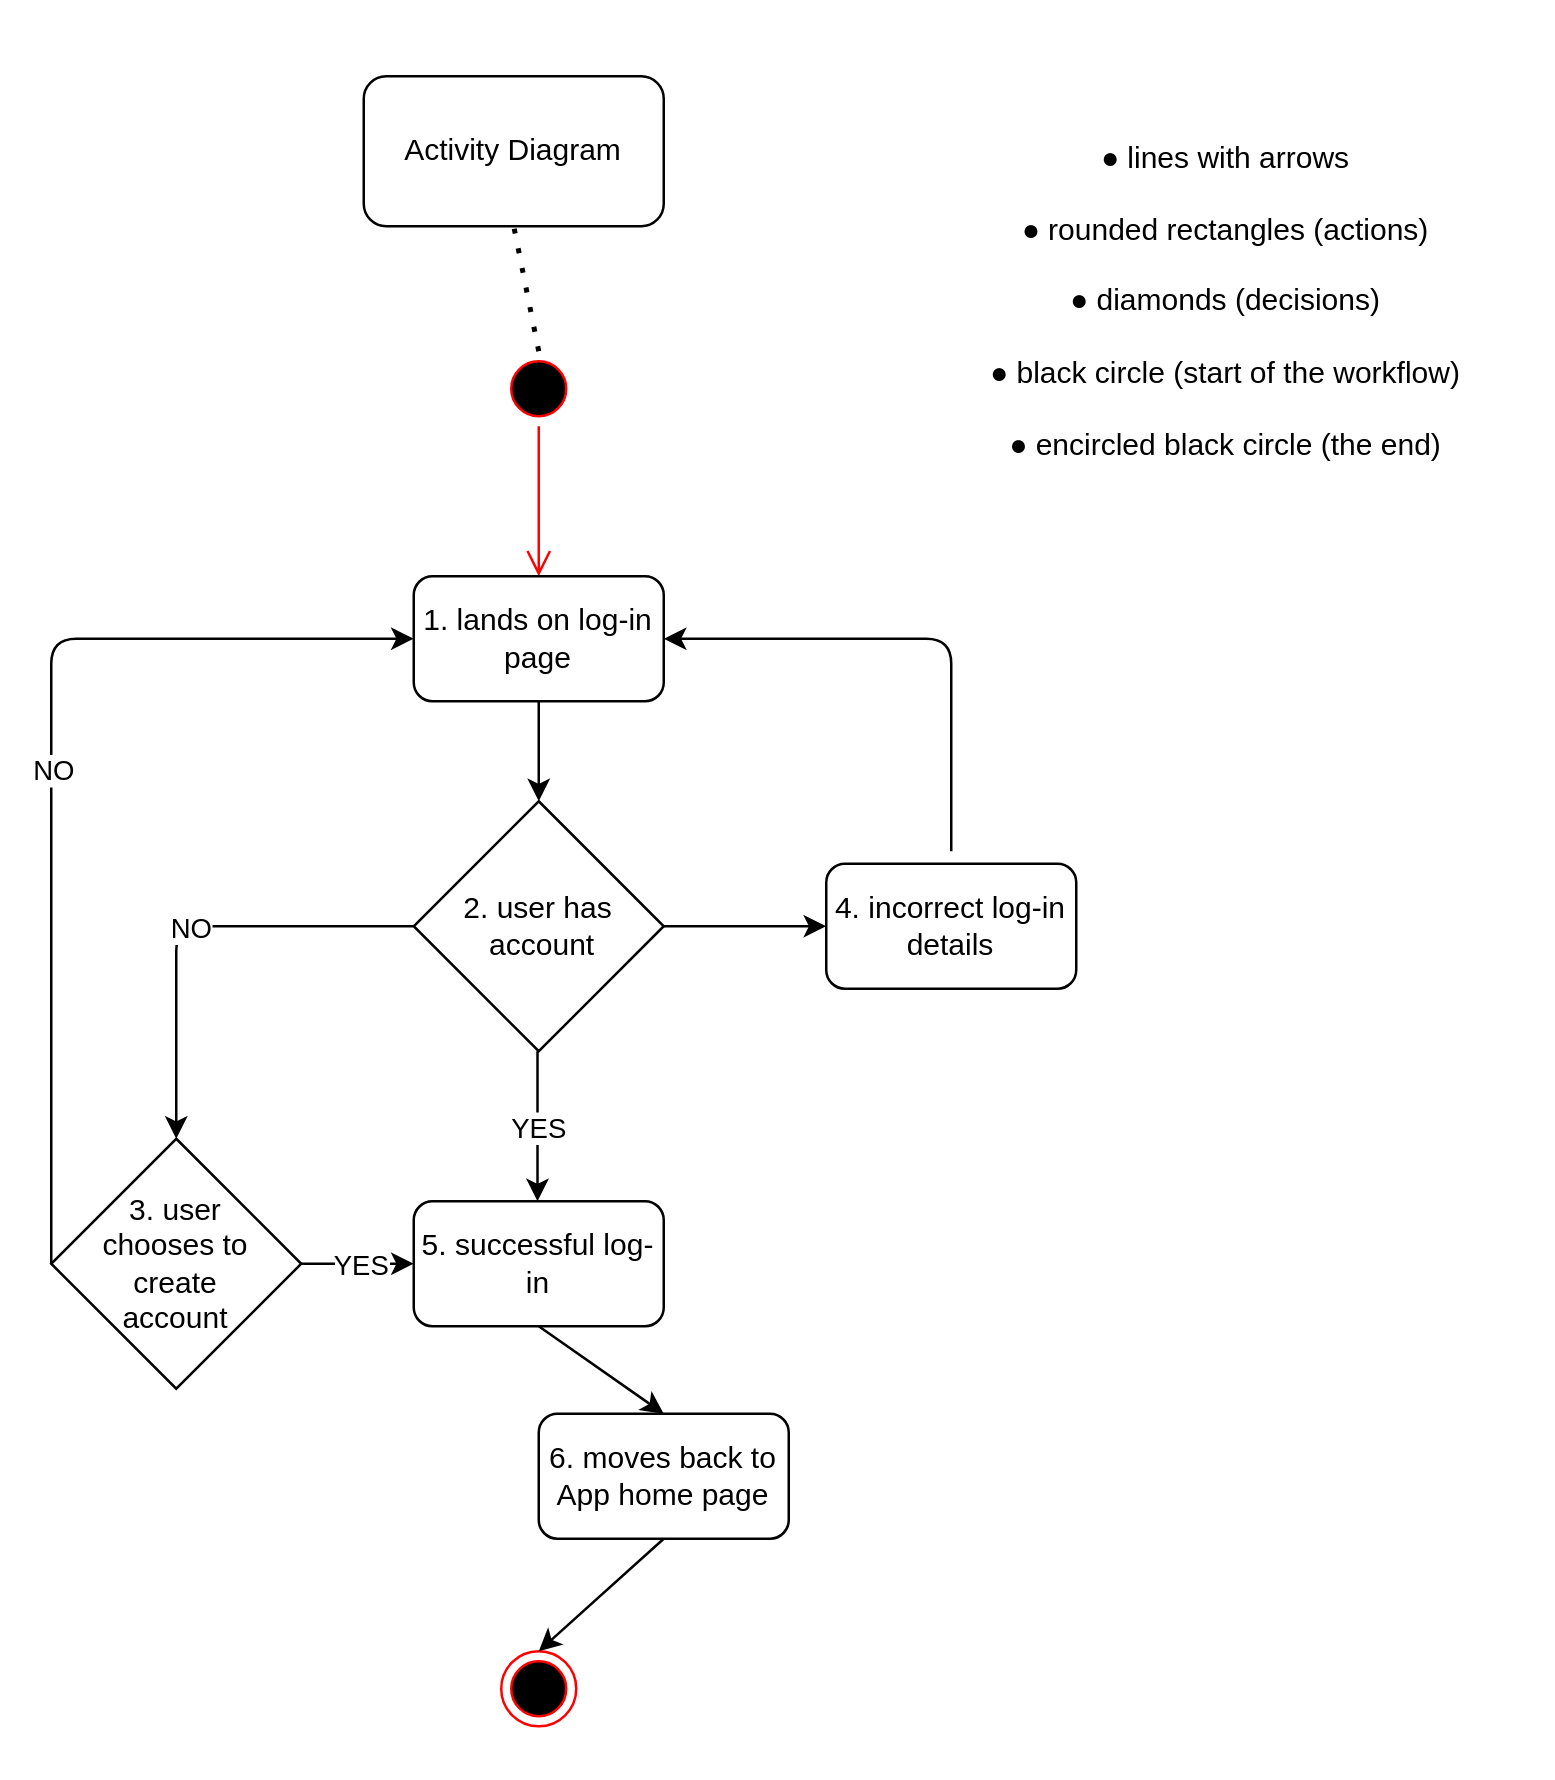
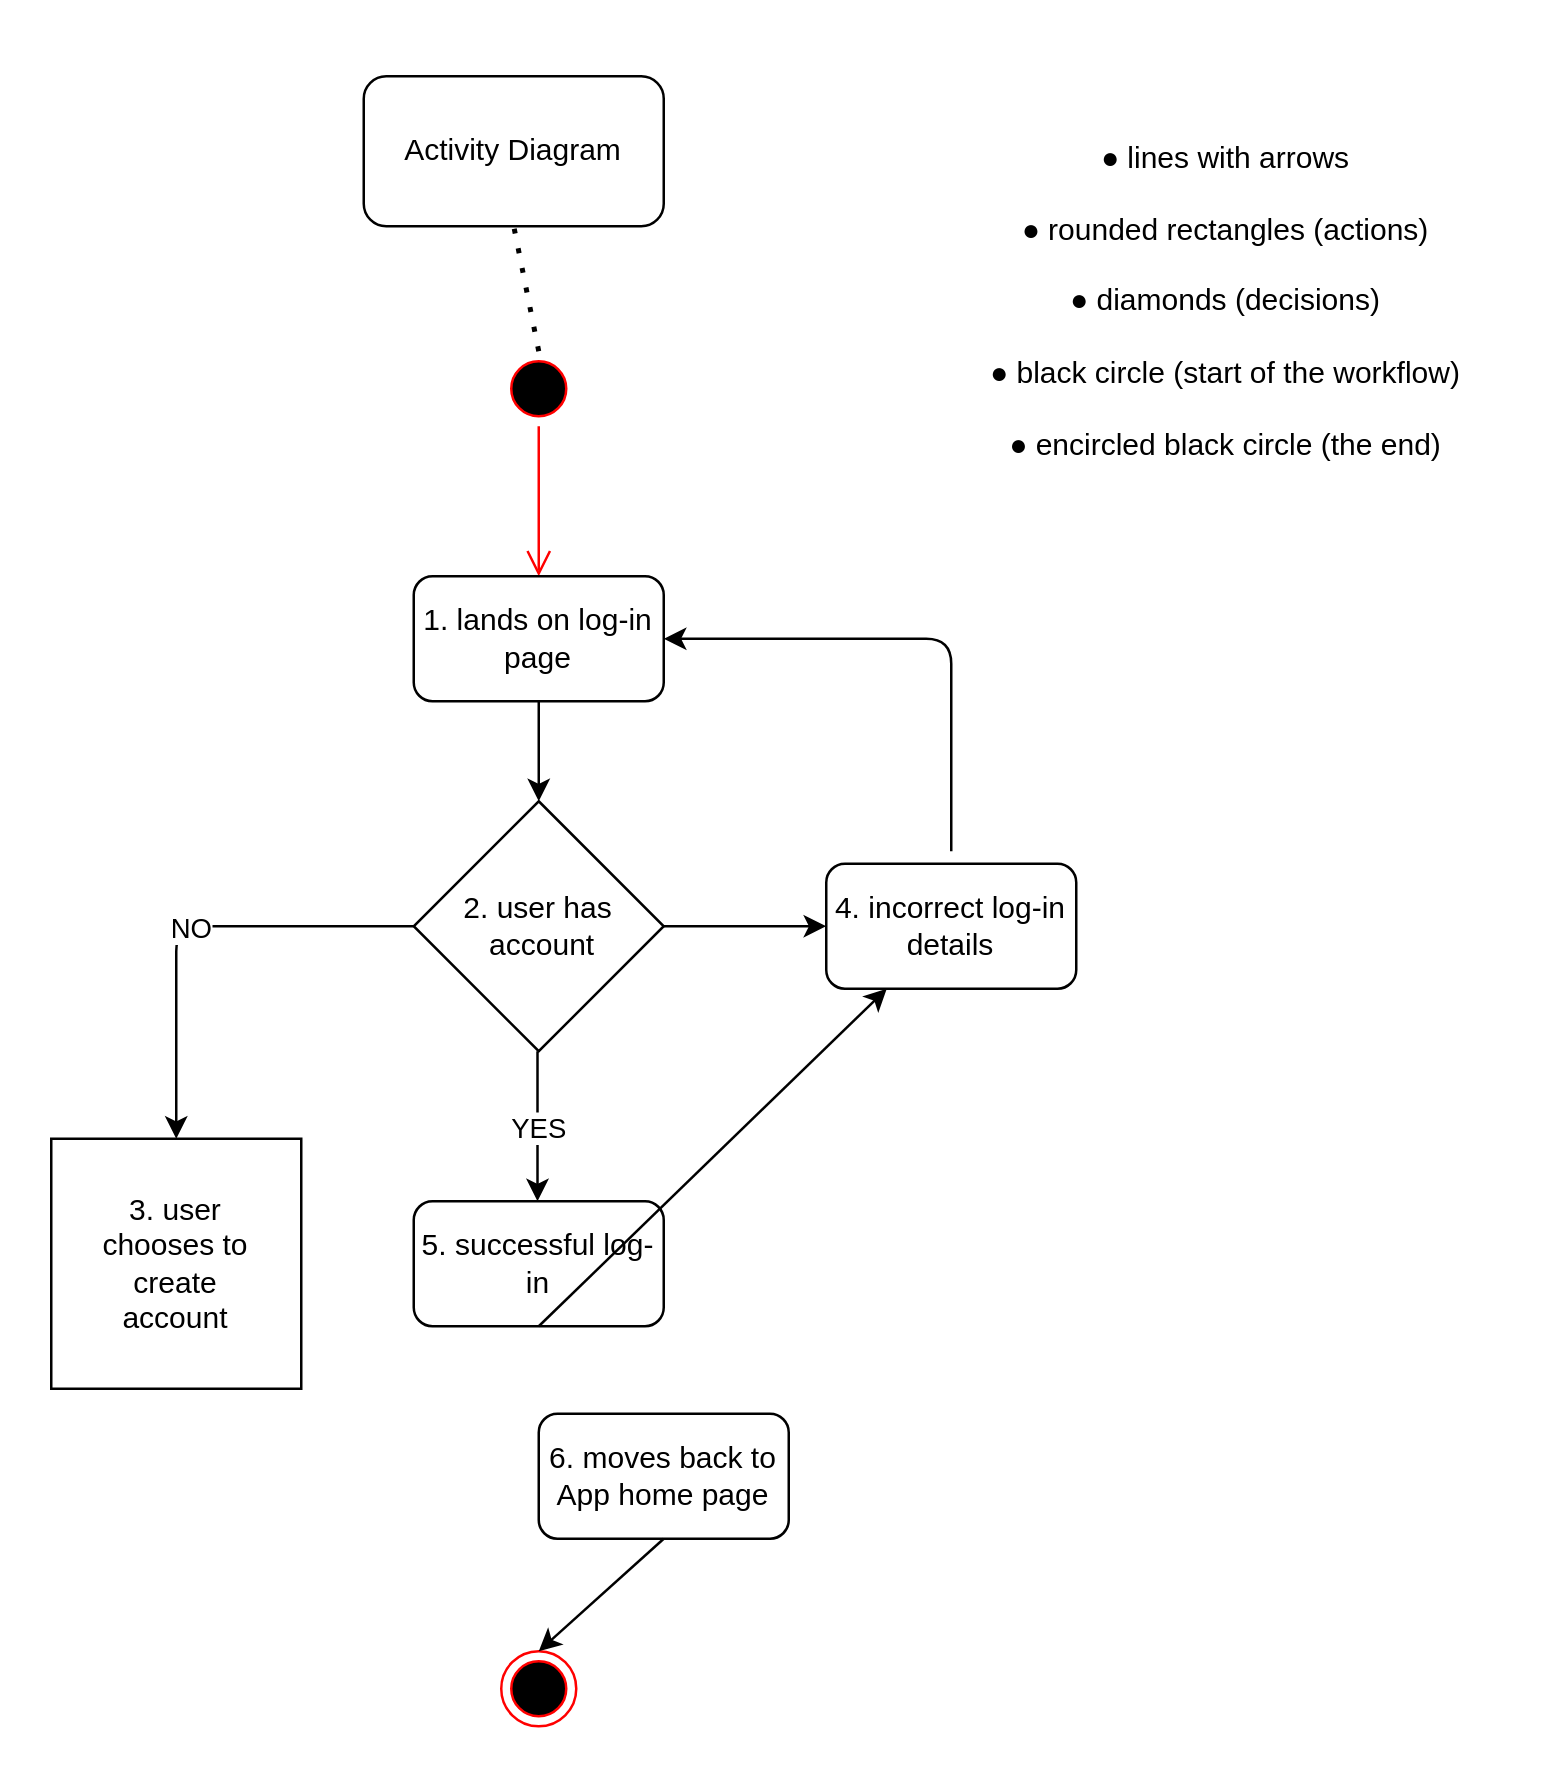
  <mxCell id="0" />
  <mxCell id="1" parent="0" />
  <mxCell id="2" value="" style="ellipse;html=1;shape=startState;fillColor=#000000;strokeColor=#ff0000;" parent="1" vertex="1"><mxGeometry x="200" y="140" width="30" height="30" as="geometry" /></mxCell>
  <mxCell id="3" value="" style="edgeStyle=orthogonalEdgeStyle;html=1;verticalAlign=bottom;endArrow=open;endSize=8;strokeColor=#ff0000;" parent="1" edge="1"><mxGeometry relative="1" as="geometry"><mxPoint x="215" y="230" as="targetPoint" /><mxPoint x="215" y="170" as="sourcePoint" /></mxGeometry></mxCell>
  <mxCell id="4" value="" style="ellipse;html=1;shape=endState;fillColor=#000000;strokeColor=#ff0000;" parent="1" vertex="1"><mxGeometry x="200" y="660" width="30" height="30" as="geometry" /></mxCell>
  <mxCell id="5" value="" style="endArrow=classic;html=1;exitX=0.5;exitY=1;exitDx=0;exitDy=0;" parent="1" edge="1"><mxGeometry relative="1" as="geometry"><mxPoint x="214.5" y="420" as="sourcePoint" /><mxPoint x="214.5" y="480" as="targetPoint" /></mxGeometry></mxCell>
  <mxCell id="6" value="YES" style="edgeLabel;resizable=0;html=1;align=center;verticalAlign=middle;" parent="5" connectable="0" vertex="1"><mxGeometry relative="1" as="geometry" /></mxCell>
  <mxCell id="7" value="5. successful log-in" style="rounded=1;whiteSpace=wrap;html=1;" parent="1" vertex="1"><mxGeometry x="165" y="480" width="100" height="50" as="geometry" /></mxCell>
  <mxCell id="8" value="6. moves back to App home page" style="rounded=1;whiteSpace=wrap;html=1;" parent="1" vertex="1"><mxGeometry x="215" y="565" width="100" height="50" as="geometry" /></mxCell>
  <mxCell id="9" value="● lines with arrows&lt;br/&gt;&lt;br&gt;● rounded rectangles (actions)&lt;br/&gt;&lt;br&gt;● diamonds (decisions)&lt;br/&gt;&lt;br&gt;● black circle (start of the workflow)&lt;br/&gt;&lt;br&gt;● encircled black circle (the end)" style="text;html=1;strokeColor=none;fillColor=none;align=center;verticalAlign=middle;whiteSpace=wrap;rounded=0;" parent="1" vertex="1"><mxGeometry x="380" y="20" width="220" height="200" as="geometry" /></mxCell>
- <mxCell id="10" value="3. user &lt;br&gt;chooses to&lt;br&gt;create &lt;br&gt;account" style="rhombus;whiteSpace=wrap;html=1;" parent="1" vertex="1"><mxGeometry x="20" y="455" width="100" height="100" as="geometry" /></mxCell>
+ <mxCell id="10" value="3. user &lt;br&gt;chooses to&lt;br&gt;create &lt;br&gt;account" style="whiteSpace=wrap;html=1;rounded=0;" parent="1" vertex="1"><mxGeometry x="20" y="455" width="100" height="100" as="geometry" /></mxCell>
  <mxCell id="11" value="4. incorrect log-in details" style="rounded=1;whiteSpace=wrap;html=1;" parent="1" vertex="1"><mxGeometry x="330" y="345" width="100" height="50" as="geometry" /></mxCell>
  <mxCell id="12" value="2. user has&lt;br&gt;&amp;nbsp;account" style="rhombus;whiteSpace=wrap;html=1;" parent="1" vertex="1"><mxGeometry x="165" y="320" width="100" height="100" as="geometry" /></mxCell>
  <mxCell id="13" value="1. lands on log-in page" style="rounded=1;whiteSpace=wrap;html=1;" parent="1" vertex="1"><mxGeometry x="165" y="230" width="100" height="50" as="geometry" /></mxCell>
  <mxCell id="14" value="" style="endArrow=classic;html=1;exitX=0.5;exitY=1;exitDx=0;exitDy=0;entryX=0.5;entryY=0;entryDx=0;entryDy=0;" parent="1" source="13" target="12" edge="1"><mxGeometry width="50" height="50" relative="1" as="geometry"><mxPoint x="290" y="470" as="sourcePoint" /><mxPoint x="340" y="420" as="targetPoint" /></mxGeometry></mxCell>
  <mxCell id="15" value="" style="endArrow=classic;html=1;entryX=0.5;entryY=0;entryDx=0;entryDy=0;" parent="1" target="10" edge="1"><mxGeometry relative="1" as="geometry"><mxPoint x="165" y="370" as="sourcePoint" /><mxPoint x="70" y="450" as="targetPoint" /><Array as="points"><mxPoint x="70" y="370" /></Array></mxGeometry></mxCell>
  <mxCell id="16" value="NO" style="edgeLabel;resizable=0;html=1;align=center;verticalAlign=middle;" parent="15" connectable="0" vertex="1"><mxGeometry relative="1" as="geometry" /></mxCell>
  <mxCell id="17" value="" style="endArrow=classic;html=1;entryX=1;entryY=0.5;entryDx=0;entryDy=0;" parent="1" target="13" edge="1"><mxGeometry width="50" height="50" relative="1" as="geometry"><mxPoint x="380" y="340" as="sourcePoint" /><mxPoint x="430" y="400" as="targetPoint" /><Array as="points"><mxPoint x="380" y="255" /></Array></mxGeometry></mxCell>
  <mxCell id="18" value="" style="endArrow=classic;html=1;entryX=0;entryY=0.5;entryDx=0;entryDy=0;exitX=1;exitY=0.5;exitDx=0;exitDy=0;" parent="1" source="12" target="11" edge="1"><mxGeometry width="50" height="50" relative="1" as="geometry"><mxPoint x="250" y="450" as="sourcePoint" /><mxPoint x="300" y="400" as="targetPoint" /></mxGeometry></mxCell>
- <mxCell id="19" value="" style="endArrow=classic;html=1;exitX=1;exitY=0.5;exitDx=0;exitDy=0;entryX=0;entryY=0.5;entryDx=0;entryDy=0;" parent="1" source="10" target="7" edge="1"><mxGeometry relative="1" as="geometry"><mxPoint x="110" y="610" as="sourcePoint" /><mxPoint x="110" y="670" as="targetPoint" /></mxGeometry></mxCell>
- <mxCell id="20" value="YES" style="edgeLabel;resizable=0;html=1;align=center;verticalAlign=middle;" parent="19" connectable="0" vertex="1"><mxGeometry relative="1" as="geometry" /></mxCell>
- <mxCell id="21" value="" style="endArrow=classic;html=1;entryX=0;entryY=0.5;entryDx=0;entryDy=0;exitX=0;exitY=0.5;exitDx=0;exitDy=0;" parent="1" source="10" target="13" edge="1"><mxGeometry relative="1" as="geometry"><mxPoint x="-10" y="600" as="sourcePoint" /><mxPoint x="-105" y="685" as="targetPoint" /><Array as="points"><mxPoint x="20" y="255" /></Array></mxGeometry></mxCell>
- <mxCell id="22" value="NO" style="edgeLabel;resizable=0;html=1;align=center;verticalAlign=middle;" parent="21" connectable="0" vertex="1"><mxGeometry relative="1" as="geometry" /></mxCell>
- <mxCell id="23" value="" style="endArrow=classic;html=1;exitX=0.5;exitY=1;exitDx=0;exitDy=0;entryX=0.5;entryY=0;entryDx=0;entryDy=0;" parent="1" source="7" target="8" edge="1"><mxGeometry width="50" height="50" relative="1" as="geometry"><mxPoint x="200" y="520" as="sourcePoint" /><mxPoint x="250" y="470" as="targetPoint" /></mxGeometry></mxCell>
+ <mxCell id="23" value="" style="endArrow=classic;html=1;exitX=0.5;exitY=1;exitDx=0;exitDy=0;" parent="1" source="7" target="11" edge="1"><mxGeometry width="50" height="50" relative="1" as="geometry"><mxPoint x="200" y="520" as="sourcePoint" /><mxPoint x="250" y="470" as="targetPoint" /></mxGeometry></mxCell>
  <mxCell id="24" value="" style="endArrow=classic;html=1;entryX=0.5;entryY=0;entryDx=0;entryDy=0;exitX=0.5;exitY=1;exitDx=0;exitDy=0;" parent="1" source="8" target="4" edge="1"><mxGeometry width="50" height="50" relative="1" as="geometry"><mxPoint x="220" y="490" as="sourcePoint" /><mxPoint x="270" y="440" as="targetPoint" /></mxGeometry></mxCell>
  <mxCell id="25" value="Activity Diagram" style="rounded=1;whiteSpace=wrap;html=1;" parent="1" vertex="1"><mxGeometry x="145" y="30" width="120" height="60" as="geometry" /></mxCell>
  <mxCell id="26" value="" style="endArrow=none;dashed=1;html=1;dashPattern=1 3;strokeWidth=2;entryX=0.5;entryY=1;entryDx=0;entryDy=0;exitX=0.5;exitY=0;exitDx=0;exitDy=0;" parent="1" source="2" target="25" edge="1"><mxGeometry width="50" height="50" relative="1" as="geometry"><mxPoint x="280" y="350" as="sourcePoint" /><mxPoint x="330" y="300" as="targetPoint" /></mxGeometry></mxCell>
